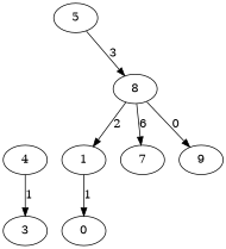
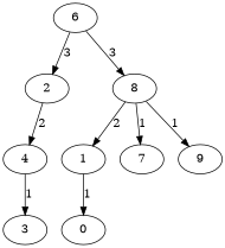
  digraph {
-   6 [label=5]
+   6
+   2
    8
    4
    1
    7
    9
    0
    3
+   6 -> 2 [label=3]
    6 -> 8 [label=3]
+   2 -> 4 [label=2]
    8 -> 1 [label=2]
-   8 -> 7 [label=6]
-   8 -> 9 [label=0]
+   8 -> 7 [label=1]
+   8 -> 9 [label=1]
    4 -> 3 [label=1]
    1 -> 0 [label=1]
  }
